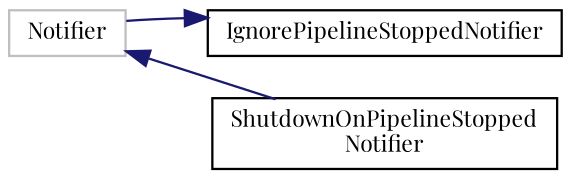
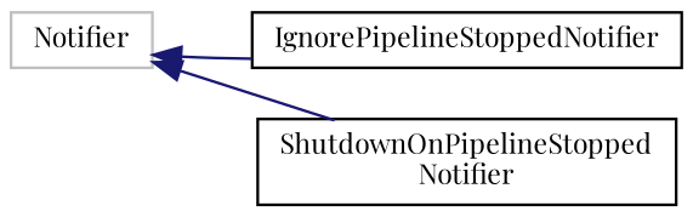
  digraph {
    fontname="Playfair Display"
    rankdir=LR
    node [color=black fillcolor=white fontname="Playfair Display" fontsize=10 shape=record style=filled]
    edge [color=midnightblue dir=back fontname="Playfair Display" fontsize=10 labelfontname=Helvetica labelfontsize=10 style=solid]
    n1 [color=grey75 height=0.2 label=Notifier width=0.4]
    n2 [height=0.2 label=IgnorePipelineStoppedNotifier width=0.4]
    n3 [height=0.2 label="ShutdownOnPipelineStopped\lNotifier" width=0.4]
-   n2 -> n1
+   n1 -> n2
    n1 -> n3
  }
